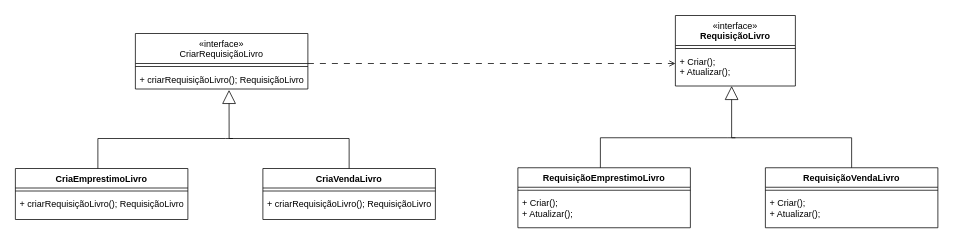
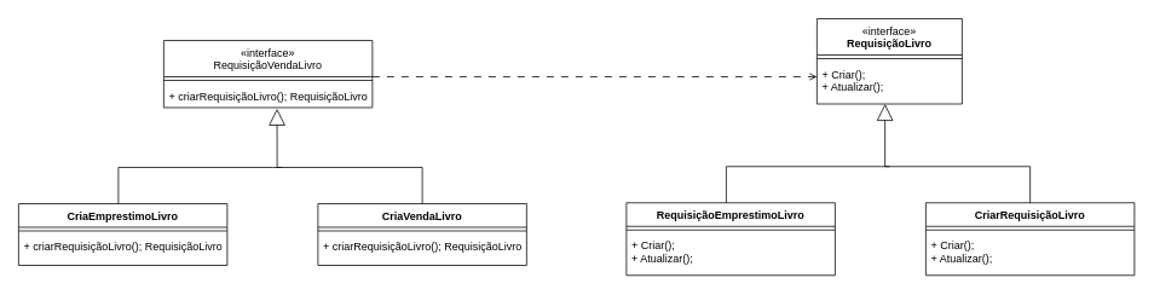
  <mxCell id="0" />
  <mxCell id="1" parent="0" />
  <mxCell id="2" value="" style="edgeStyle=orthogonalEdgeStyle;rounded=0;orthogonalLoop=1;jettySize=auto;html=1;dashed=1;dashPattern=8 8;endArrow=open;endFill=0;" edge="1" parent="1" source="3" target="8"><mxGeometry relative="1" as="geometry"><Array as="points"><mxPoint x="490" y="84" /><mxPoint x="490" y="84" /></Array></mxGeometry></mxCell>
- <mxCell id="3" value="«interface»&#10;CriarRequisiçãoLivro" style="swimlane;fontStyle=0;align=center;verticalAlign=top;childLayout=stackLayout;horizontal=1;startSize=40;horizontalStack=0;resizeParent=1;resizeLast=0;collapsible=1;marginBottom=0;rounded=0;shadow=0;strokeWidth=1;" parent="1" vertex="1"><mxGeometry x="180" y="44" width="230" height="74" as="geometry"><mxRectangle x="230" y="140" width="160" height="26" as="alternateBounds" /></mxGeometry></mxCell>
+ <mxCell id="3" value="«interface»&#10;RequisiçãoVendaLivro" style="swimlane;fontStyle=0;align=center;verticalAlign=top;childLayout=stackLayout;horizontal=1;startSize=40;horizontalStack=0;resizeParent=1;resizeLast=0;collapsible=1;marginBottom=0;rounded=0;shadow=0;strokeWidth=1;" parent="1" vertex="1"><mxGeometry x="180" y="44" width="230" height="74" as="geometry"><mxRectangle x="230" y="140" width="160" height="26" as="alternateBounds" /></mxGeometry></mxCell>
  <mxCell id="4" value="" style="line;html=1;strokeWidth=1;align=left;verticalAlign=middle;spacingTop=-1;spacingLeft=3;spacingRight=3;rotatable=0;labelPosition=right;points=[];portConstraint=eastwest;" parent="3" vertex="1"><mxGeometry y="40" width="230" height="8" as="geometry" /></mxCell>
  <mxCell id="5" value="+ criarRequisiçãoLivro(); RequisiçãoLivro" style="text;align=left;verticalAlign=top;spacingLeft=4;spacingRight=4;overflow=hidden;rotatable=0;points=[[0,0.5],[1,0.5]];portConstraint=eastwest;" parent="3" vertex="1"><mxGeometry y="48" width="230" height="26" as="geometry" /></mxCell>
  <mxCell id="6" value="&lt;span style=&quot;font-weight: 400;&quot;&gt;«interface»&lt;/span&gt;&lt;div&gt;RequisiçãoLivro&lt;/div&gt;" style="swimlane;fontStyle=1;align=center;verticalAlign=top;childLayout=stackLayout;horizontal=1;startSize=40;horizontalStack=0;resizeParent=1;resizeParentMax=0;resizeLast=0;collapsible=1;marginBottom=0;whiteSpace=wrap;html=1;" vertex="1" parent="1"><mxGeometry x="900" y="20" width="160" height="94" as="geometry" /></mxCell>
  <mxCell id="7" value="" style="line;strokeWidth=1;fillColor=none;align=left;verticalAlign=middle;spacingTop=-1;spacingLeft=3;spacingRight=3;rotatable=0;labelPosition=right;points=[];portConstraint=eastwest;strokeColor=inherit;" vertex="1" parent="6"><mxGeometry y="40" width="160" height="8" as="geometry" /></mxCell>
  <mxCell id="8" value="+ Criar();&lt;div&gt;+ Atualizar();&lt;/div&gt;" style="text;strokeColor=none;fillColor=none;align=left;verticalAlign=top;spacingLeft=4;spacingRight=4;overflow=hidden;rotatable=0;points=[[0,0.5],[1,0.5]];portConstraint=eastwest;whiteSpace=wrap;html=1;" vertex="1" parent="6"><mxGeometry y="48" width="160" height="46" as="geometry" /></mxCell>
  <mxCell id="9" value="CriaEmprestimoLivro" style="swimlane;fontStyle=1;align=center;verticalAlign=top;childLayout=stackLayout;horizontal=1;startSize=26;horizontalStack=0;resizeParent=1;resizeParentMax=0;resizeLast=0;collapsible=1;marginBottom=0;whiteSpace=wrap;html=1;" vertex="1" parent="1"><mxGeometry x="20" y="224" width="230" height="68" as="geometry" /></mxCell>
  <mxCell id="10" value="" style="line;strokeWidth=1;fillColor=none;align=left;verticalAlign=middle;spacingTop=-1;spacingLeft=3;spacingRight=3;rotatable=0;labelPosition=right;points=[];portConstraint=eastwest;strokeColor=inherit;" vertex="1" parent="9"><mxGeometry y="26" width="230" height="8" as="geometry" /></mxCell>
  <mxCell id="11" value="&lt;span style=&quot;text-wrap: nowrap;&quot;&gt;+ criarRequisiçãoLivro(); RequisiçãoLivro&lt;/span&gt;" style="text;strokeColor=none;fillColor=none;align=left;verticalAlign=top;spacingLeft=4;spacingRight=4;overflow=hidden;rotatable=0;points=[[0,0.5],[1,0.5]];portConstraint=eastwest;whiteSpace=wrap;html=1;" vertex="1" parent="9"><mxGeometry y="34" width="230" height="34" as="geometry" /></mxCell>
  <mxCell id="12" value="CriaVendaLivro" style="swimlane;fontStyle=1;align=center;verticalAlign=top;childLayout=stackLayout;horizontal=1;startSize=26;horizontalStack=0;resizeParent=1;resizeParentMax=0;resizeLast=0;collapsible=1;marginBottom=0;whiteSpace=wrap;html=1;" vertex="1" parent="1"><mxGeometry x="350" y="224" width="230" height="68" as="geometry" /></mxCell>
  <mxCell id="13" value="" style="line;strokeWidth=1;fillColor=none;align=left;verticalAlign=middle;spacingTop=-1;spacingLeft=3;spacingRight=3;rotatable=0;labelPosition=right;points=[];portConstraint=eastwest;strokeColor=inherit;" vertex="1" parent="12"><mxGeometry y="26" width="230" height="8" as="geometry" /></mxCell>
  <mxCell id="14" value="&lt;span style=&quot;text-wrap: nowrap;&quot;&gt;+ criarRequisiçãoLivro(); RequisiçãoLivro&lt;/span&gt;" style="text;strokeColor=none;fillColor=none;align=left;verticalAlign=top;spacingLeft=4;spacingRight=4;overflow=hidden;rotatable=0;points=[[0,0.5],[1,0.5]];portConstraint=eastwest;whiteSpace=wrap;html=1;" vertex="1" parent="12"><mxGeometry y="34" width="230" height="34" as="geometry" /></mxCell>
  <mxCell id="15" value="" style="endArrow=block;endSize=16;endFill=0;html=1;rounded=0;exitX=0.5;exitY=0;exitDx=0;exitDy=0;entryX=0.543;entryY=1.049;entryDx=0;entryDy=0;entryPerimeter=0;" edge="1" parent="1" source="12" target="5"><mxGeometry width="160" relative="1" as="geometry"><mxPoint x="145" y="234" as="sourcePoint" /><mxPoint x="300" y="124" as="targetPoint" /><Array as="points"><mxPoint x="465" y="184" /><mxPoint x="305" y="184" /></Array></mxGeometry></mxCell>
  <mxCell id="16" value="" style="endArrow=none;html=1;edgeStyle=orthogonalEdgeStyle;rounded=0;exitX=0.543;exitY=0.019;exitDx=0;exitDy=0;exitPerimeter=0;" edge="1" parent="1"><mxGeometry relative="1" as="geometry"><mxPoint x="130" y="224.002" as="sourcePoint" /><mxPoint x="310" y="184" as="targetPoint" /><Array as="points"><mxPoint x="130" y="184" /><mxPoint x="300" y="184" /></Array></mxGeometry></mxCell>
  <mxCell id="17" value="RequisiçãoEmprestimoLivro" style="swimlane;fontStyle=1;align=center;verticalAlign=top;childLayout=stackLayout;horizontal=1;startSize=26;horizontalStack=0;resizeParent=1;resizeParentMax=0;resizeLast=0;collapsible=1;marginBottom=0;whiteSpace=wrap;html=1;" vertex="1" parent="1"><mxGeometry x="690" y="223" width="230" height="80" as="geometry" /></mxCell>
  <mxCell id="18" value="" style="line;strokeWidth=1;fillColor=none;align=left;verticalAlign=middle;spacingTop=-1;spacingLeft=3;spacingRight=3;rotatable=0;labelPosition=right;points=[];portConstraint=eastwest;strokeColor=inherit;" vertex="1" parent="17"><mxGeometry y="26" width="230" height="8" as="geometry" /></mxCell>
  <mxCell id="19" value="&lt;span style=&quot;text-wrap: nowrap;&quot;&gt;+ Criar();&lt;/span&gt;&lt;div&gt;+ Atualizar();&lt;/div&gt;" style="text;strokeColor=none;fillColor=none;align=left;verticalAlign=top;spacingLeft=4;spacingRight=4;overflow=hidden;rotatable=0;points=[[0,0.5],[1,0.5]];portConstraint=eastwest;whiteSpace=wrap;html=1;" vertex="1" parent="17"><mxGeometry y="34" width="230" height="46" as="geometry" /></mxCell>
- <mxCell id="20" value="RequisiçãoVendaLivro" style="swimlane;fontStyle=1;align=center;verticalAlign=top;childLayout=stackLayout;horizontal=1;startSize=26;horizontalStack=0;resizeParent=1;resizeParentMax=0;resizeLast=0;collapsible=1;marginBottom=0;whiteSpace=wrap;html=1;" vertex="1" parent="1"><mxGeometry x="1020" y="223" width="230" height="80" as="geometry" /></mxCell>
+ <mxCell id="20" value="CriarRequisiçãoLivro" style="swimlane;fontStyle=1;align=center;verticalAlign=top;childLayout=stackLayout;horizontal=1;startSize=26;horizontalStack=0;resizeParent=1;resizeParentMax=0;resizeLast=0;collapsible=1;marginBottom=0;whiteSpace=wrap;html=1;" vertex="1" parent="1"><mxGeometry x="1020" y="223" width="230" height="80" as="geometry" /></mxCell>
  <mxCell id="21" value="" style="line;strokeWidth=1;fillColor=none;align=left;verticalAlign=middle;spacingTop=-1;spacingLeft=3;spacingRight=3;rotatable=0;labelPosition=right;points=[];portConstraint=eastwest;strokeColor=inherit;" vertex="1" parent="20"><mxGeometry y="26" width="230" height="8" as="geometry" /></mxCell>
  <mxCell id="22" value="&lt;span style=&quot;text-wrap: nowrap;&quot;&gt;+ Criar();&lt;/span&gt;&lt;div&gt;+ Atualizar();&lt;/div&gt;" style="text;strokeColor=none;fillColor=none;align=left;verticalAlign=top;spacingLeft=4;spacingRight=4;overflow=hidden;rotatable=0;points=[[0,0.5],[1,0.5]];portConstraint=eastwest;whiteSpace=wrap;html=1;" vertex="1" parent="20"><mxGeometry y="34" width="230" height="46" as="geometry" /></mxCell>
  <mxCell id="23" value="" style="endArrow=block;endSize=16;endFill=0;html=1;rounded=0;exitX=0.5;exitY=0;exitDx=0;exitDy=0;entryX=0.543;entryY=1.049;entryDx=0;entryDy=0;entryPerimeter=0;" edge="1" parent="1" source="20"><mxGeometry width="160" relative="1" as="geometry"><mxPoint x="815" y="233" as="sourcePoint" /><mxPoint x="975" y="114" as="targetPoint" /><Array as="points"><mxPoint x="1135" y="183" /><mxPoint x="975" y="183" /></Array></mxGeometry></mxCell>
  <mxCell id="24" value="" style="endArrow=none;html=1;edgeStyle=orthogonalEdgeStyle;rounded=0;exitX=0.543;exitY=0.019;exitDx=0;exitDy=0;exitPerimeter=0;" edge="1" parent="1"><mxGeometry relative="1" as="geometry"><mxPoint x="800" y="223.002" as="sourcePoint" /><mxPoint x="980" y="183" as="targetPoint" /><Array as="points"><mxPoint x="800" y="183" /><mxPoint x="970" y="183" /></Array></mxGeometry></mxCell>
